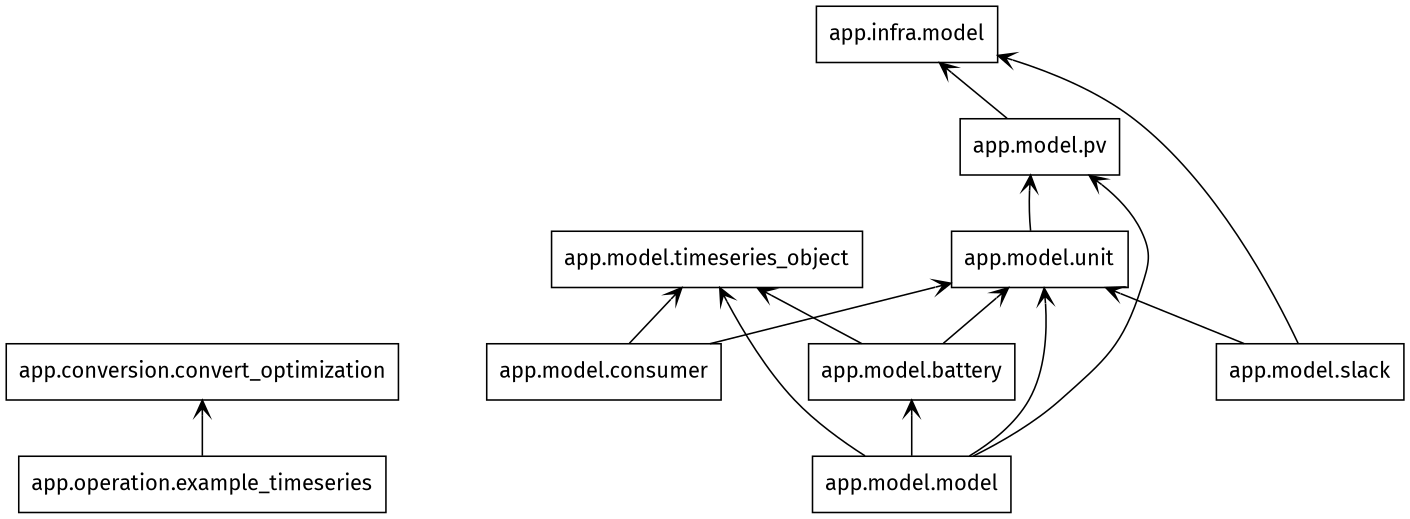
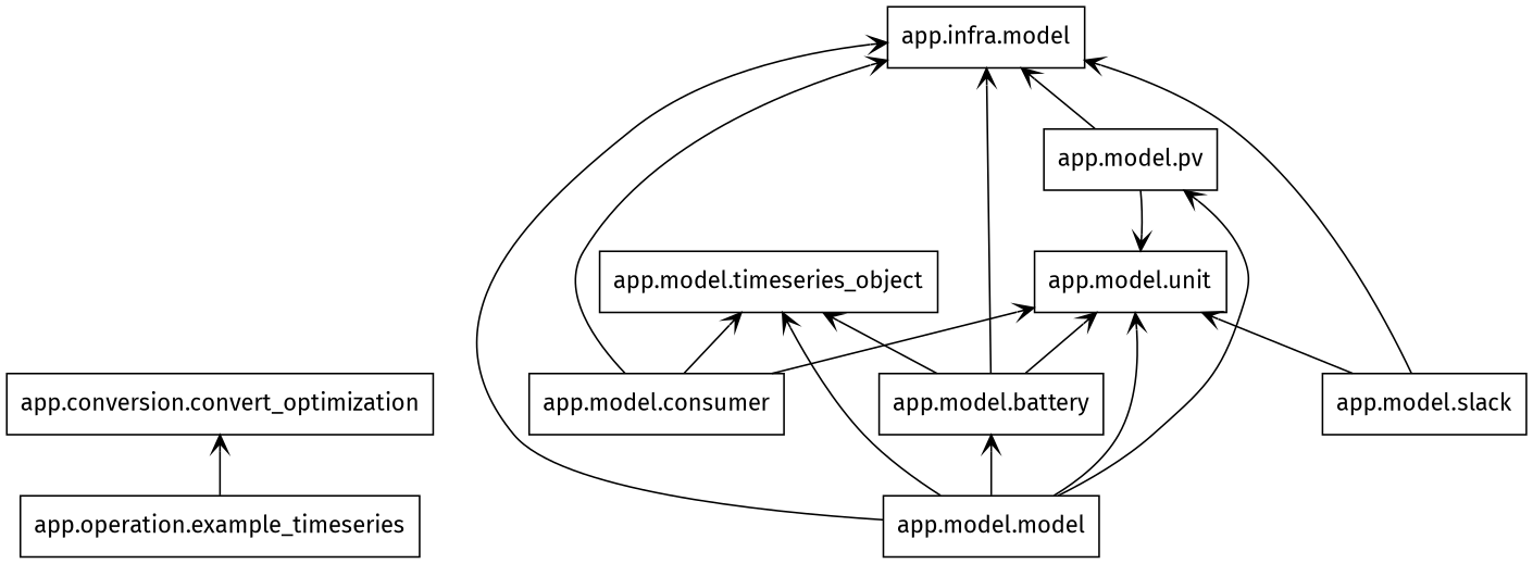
  digraph {
    fontname="Fira Sans"
    rankdir=BT
    node [color=black fontname="Fira Sans" shape=box style=solid]
    edge [arrowhead=open arrowtail=none fontname="Fira Sans"]
    n1 [label="app.conversion.convert_optimization"]
    n2 [label="app.infra.model"]
    n3 [label="app.model.battery"]
    n4 [label="app.model.timeseries_object"]
    n5 [label="app.model.unit"]
    n6 [label="app.model.consumer"]
    n7 [label="app.model.model"]
    n8 [label="app.model.pv"]
    n9 [label="app.model.slack"]
    n10 [label="app.operation.example_timeseries"]
+   n3 -> n2
    n3 -> n4
    n3 -> n5
+   n6 -> n2
    n6 -> n4
    n6 -> n5
+   n7 -> n2
    n7 -> n3
    n7 -> n4
    n7 -> n5
    n7 -> n8
    n8 -> n2
-   n5 -> n8
+   n8 -> n5
    n9 -> n2
    n9 -> n5
    n10 -> n1
  }
